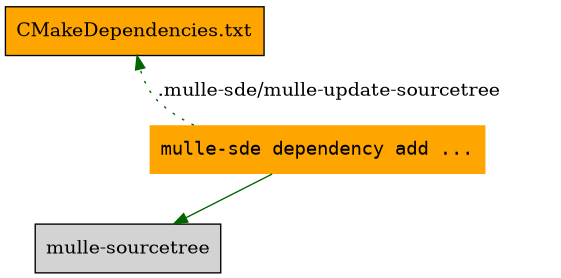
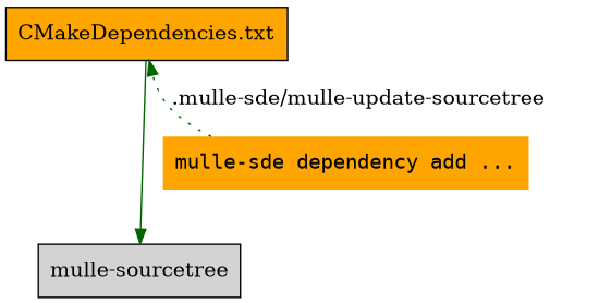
  digraph {
    rankdir=TD
    node [fillcolor=orange shape=box style=filled]
    edge [color=darkgreen]
    "CMakeDependencies.txt"
    invis [shape=record style=invis fillcolor=""]
    n3 [fontname=monospace label="mulle-sde dependency add ..." shape=none]
    "mulle-sourcetree" [fillcolor=lightgrey]
    subgraph sub_1 {
      label="Language agnostic"
      subgraph sub_2 {
        label="Language agnostic"
        rank=same
        "CMakeDependencies.txt"
        invis
      }
      subgraph sub_3 {
        label="Language agnostic"
        rank=same
        n3
      }
      subgraph sub_4 {
        label="Language agnostic"
        rank=same
        "mulle-sourcetree"
      }
    }
    invis -> n3 [style=invis color=""]
    n3 -> "CMakeDependencies.txt" [label=".mulle-sde/mulle-update-sourcetree" style=dotted]
-   n3 -> "mulle-sourcetree"
+   "CMakeDependencies.txt" -> "mulle-sourcetree"
  }
